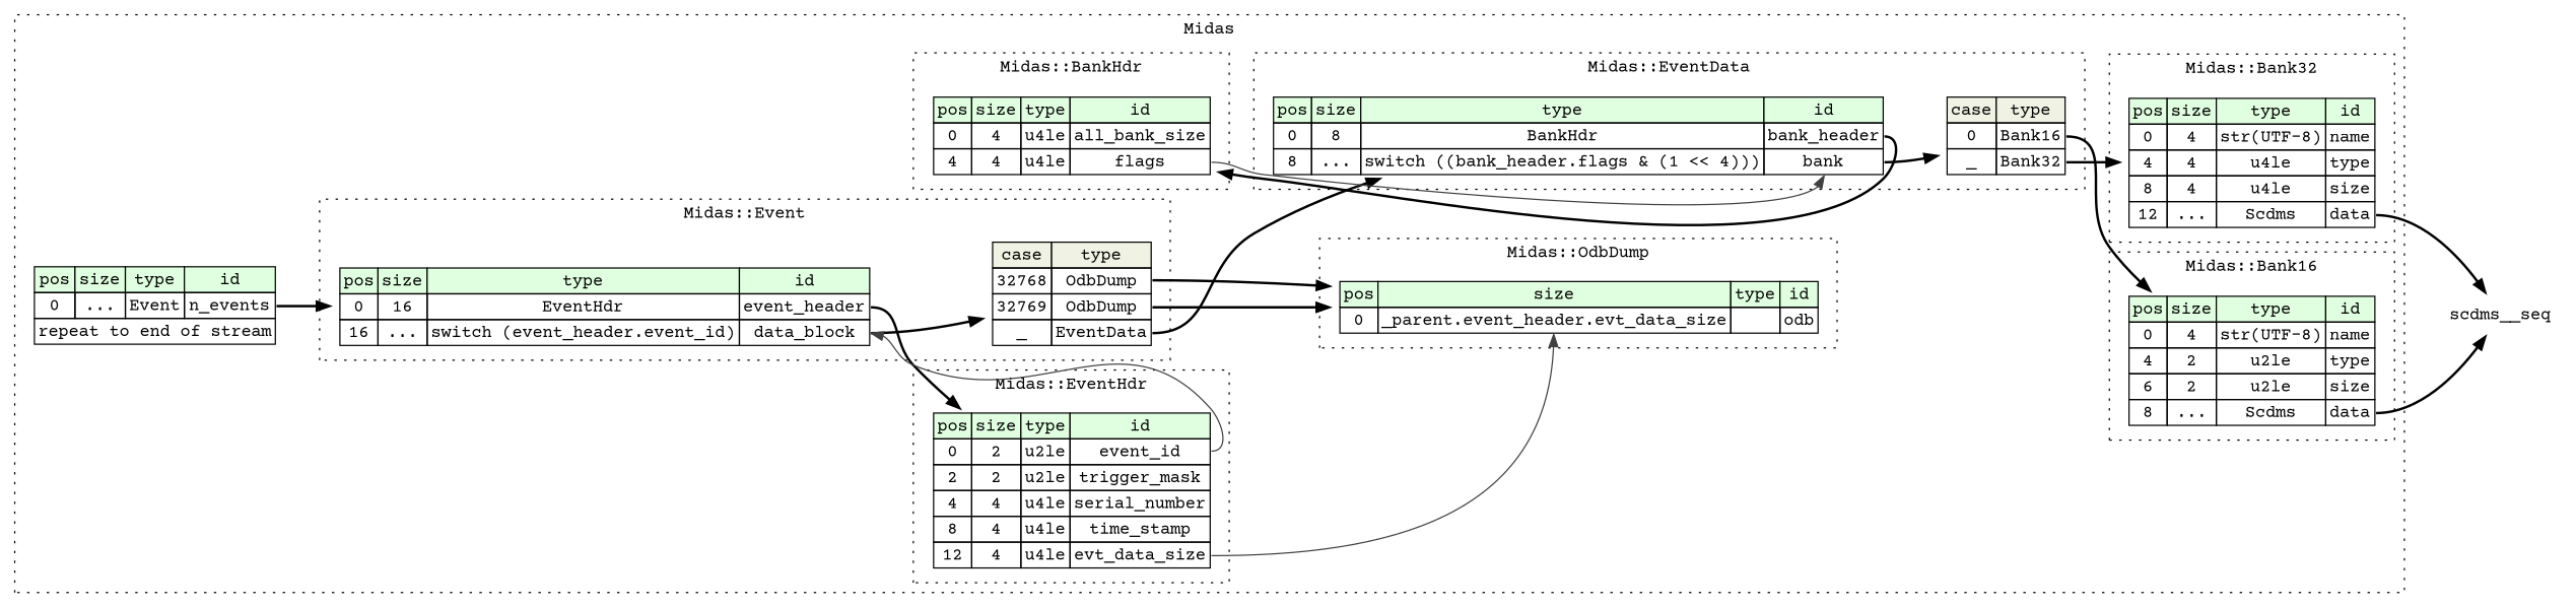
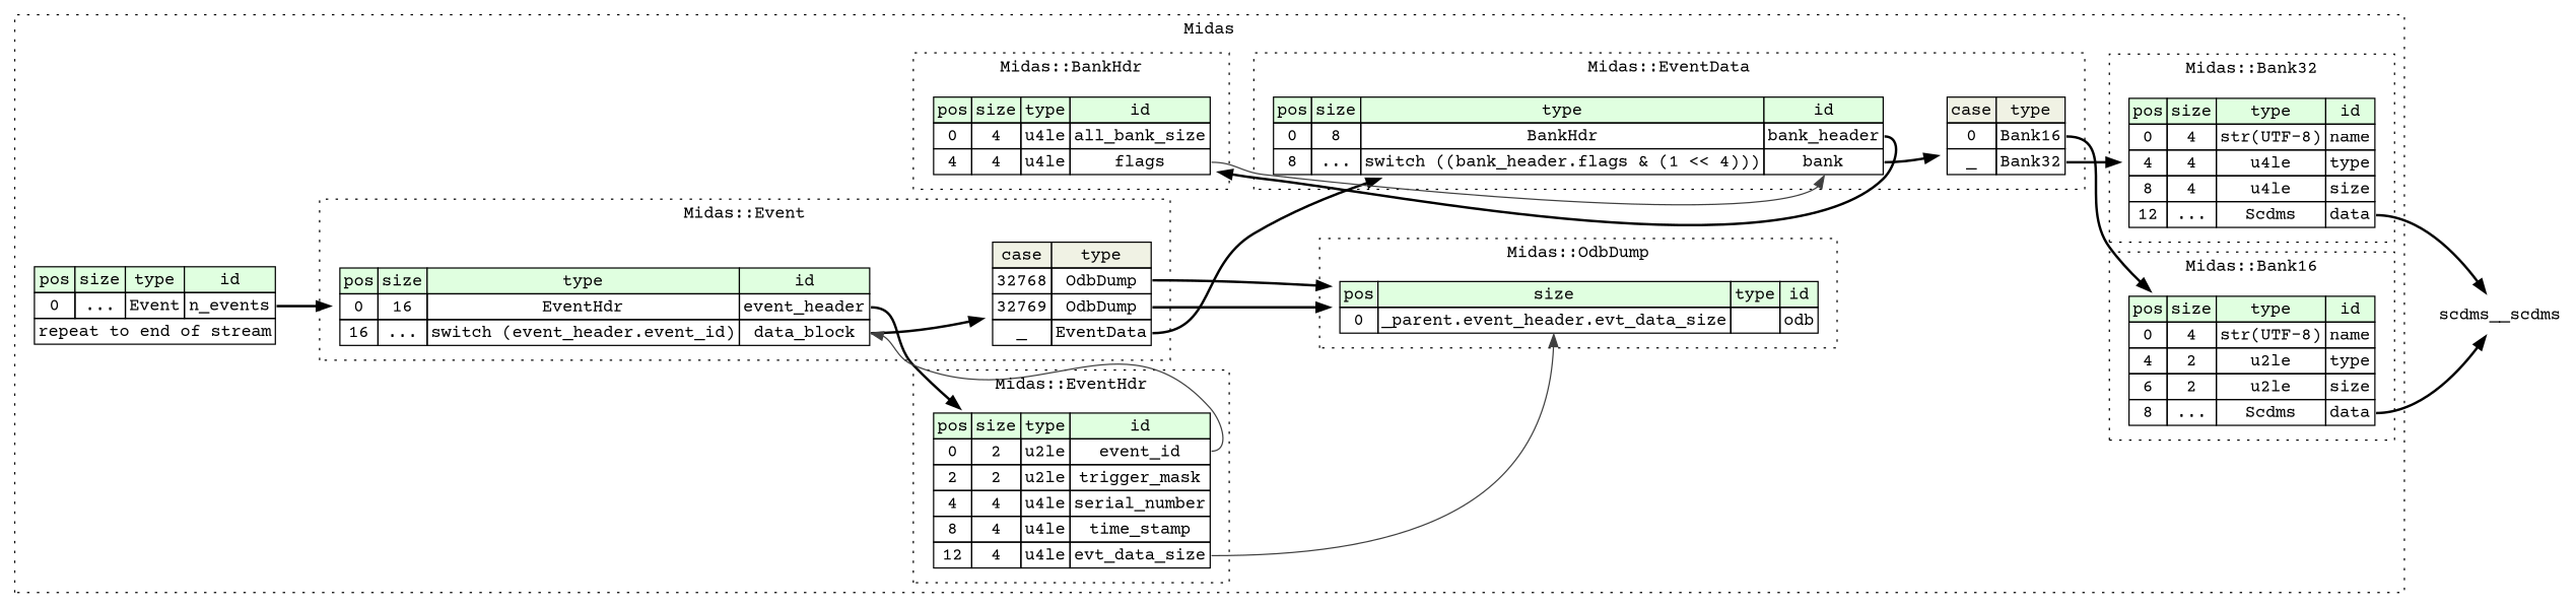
  digraph {
    rankdir=LR
    fontname="Courier Prime"
    node [shape=plaintext fontname="Courier Prime"]
    edge [style=bold tailport=case0 fontname="Courier Prime"]
    n1 [label=<<TABLE BORDER="0" CELLBORDER="1" CELLSPACING="0"> 				<TR><TD BGCOLOR="#E0FFE0">pos</TD><TD BGCOLOR="#E0FFE0">size</TD><TD BGCOLOR="#E0FFE0">type</TD><TD BGCOLOR="#E0FFE0">id</TD></TR> 				<TR><TD PORT="bank_header_pos">0</TD><TD PORT="bank_header_size">8</TD><TD>BankHdr</TD><TD PORT="bank_header_type">bank_header</TD></TR> 				<TR><TD PORT="bank_pos">8</TD><TD PORT="bank_size">...</TD><TD>switch ((bank_header.flags &amp; (1 &lt;&lt; 4)))</TD><TD PORT="bank_type">bank</TD></TR> 			</TABLE>>]
    n2 [label=<<TABLE BORDER="0" CELLBORDER="1" CELLSPACING="0"> 	<TR><TD BGCOLOR="#F0F2E4">case</TD><TD BGCOLOR="#F0F2E4">type</TD></TR> 	<TR><TD>0</TD><TD PORT="case0">Bank16</TD></TR> 	<TR><TD>_</TD><TD PORT="case1">Bank32</TD></TR> </TABLE>>]
    n3 [label=<<TABLE BORDER="0" CELLBORDER="1" CELLSPACING="0"> 				<TR><TD BGCOLOR="#E0FFE0">pos</TD><TD BGCOLOR="#E0FFE0">size</TD><TD BGCOLOR="#E0FFE0">type</TD><TD BGCOLOR="#E0FFE0">id</TD></TR> 				<TR><TD PORT="event_header_pos">0</TD><TD PORT="event_header_size">16</TD><TD>EventHdr</TD><TD PORT="event_header_type">event_header</TD></TR> 				<TR><TD PORT="data_block_pos">16</TD><TD PORT="data_block_size">...</TD><TD>switch (event_header.event_id)</TD><TD PORT="data_block_type">data_block</TD></TR> 			</TABLE>>]
    n4 [label=<<TABLE BORDER="0" CELLBORDER="1" CELLSPACING="0"> 	<TR><TD BGCOLOR="#F0F2E4">case</TD><TD BGCOLOR="#F0F2E4">type</TD></TR> 	<TR><TD>32768</TD><TD PORT="case0">OdbDump</TD></TR> 	<TR><TD>32769</TD><TD PORT="case1">OdbDump</TD></TR> 	<TR><TD>_</TD><TD PORT="case2">EventData</TD></TR> </TABLE>>]
    n5 [label=<<TABLE BORDER="0" CELLBORDER="1" CELLSPACING="0"> 				<TR><TD BGCOLOR="#E0FFE0">pos</TD><TD BGCOLOR="#E0FFE0">size</TD><TD BGCOLOR="#E0FFE0">type</TD><TD BGCOLOR="#E0FFE0">id</TD></TR> 				<TR><TD PORT="odb_pos">0</TD><TD PORT="odb_size">_parent.event_header.evt_data_size</TD><TD></TD><TD PORT="odb_type">odb</TD></TR> 			</TABLE>>]
    n6 [label=<<TABLE BORDER="0" CELLBORDER="1" CELLSPACING="0"> 				<TR><TD BGCOLOR="#E0FFE0">pos</TD><TD BGCOLOR="#E0FFE0">size</TD><TD BGCOLOR="#E0FFE0">type</TD><TD BGCOLOR="#E0FFE0">id</TD></TR> 				<TR><TD PORT="name_pos">0</TD><TD PORT="name_size">4</TD><TD>str(UTF-8)</TD><TD PORT="name_type">name</TD></TR> 				<TR><TD PORT="type_pos">4</TD><TD PORT="type_size">2</TD><TD>u2le</TD><TD PORT="type_type">type</TD></TR> 				<TR><TD PORT="size_pos">6</TD><TD PORT="size_size">2</TD><TD>u2le</TD><TD PORT="size_type">size</TD></TR> 				<TR><TD PORT="data_pos">8</TD><TD PORT="data_size">...</TD><TD>Scdms</TD><TD PORT="data_type">data</TD></TR> 			</TABLE>>]
    n7 [label=<<TABLE BORDER="0" CELLBORDER="1" CELLSPACING="0"> 				<TR><TD BGCOLOR="#E0FFE0">pos</TD><TD BGCOLOR="#E0FFE0">size</TD><TD BGCOLOR="#E0FFE0">type</TD><TD BGCOLOR="#E0FFE0">id</TD></TR> 				<TR><TD PORT="all_bank_size_pos">0</TD><TD PORT="all_bank_size_size">4</TD><TD>u4le</TD><TD PORT="all_bank_size_type">all_bank_size</TD></TR> 				<TR><TD PORT="flags_pos">4</TD><TD PORT="flags_size">4</TD><TD>u4le</TD><TD PORT="flags_type">flags</TD></TR> 			</TABLE>>]
    n8 [label=<<TABLE BORDER="0" CELLBORDER="1" CELLSPACING="0"> 				<TR><TD BGCOLOR="#E0FFE0">pos</TD><TD BGCOLOR="#E0FFE0">size</TD><TD BGCOLOR="#E0FFE0">type</TD><TD BGCOLOR="#E0FFE0">id</TD></TR> 				<TR><TD PORT="event_id_pos">0</TD><TD PORT="event_id_size">2</TD><TD>u2le</TD><TD PORT="event_id_type">event_id</TD></TR> 				<TR><TD PORT="trigger_mask_pos">2</TD><TD PORT="trigger_mask_size">2</TD><TD>u2le</TD><TD PORT="trigger_mask_type">trigger_mask</TD></TR> 				<TR><TD PORT="serial_number_pos">4</TD><TD PORT="serial_number_size">4</TD><TD>u4le</TD><TD PORT="serial_number_type">serial_number</TD></TR> 				<TR><TD PORT="time_stamp_pos">8</TD><TD PORT="time_stamp_size">4</TD><TD>u4le</TD><TD PORT="time_stamp_type">time_stamp</TD></TR> 				<TR><TD PORT="evt_data_size_pos">12</TD><TD PORT="evt_data_size_size">4</TD><TD>u4le</TD><TD PORT="evt_data_size_type">evt_data_size</TD></TR> 			</TABLE>>]
    n9 [label=<<TABLE BORDER="0" CELLBORDER="1" CELLSPACING="0"> 				<TR><TD BGCOLOR="#E0FFE0">pos</TD><TD BGCOLOR="#E0FFE0">size</TD><TD BGCOLOR="#E0FFE0">type</TD><TD BGCOLOR="#E0FFE0">id</TD></TR> 				<TR><TD PORT="name_pos">0</TD><TD PORT="name_size">4</TD><TD>str(UTF-8)</TD><TD PORT="name_type">name</TD></TR> 				<TR><TD PORT="type_pos">4</TD><TD PORT="type_size">4</TD><TD>u4le</TD><TD PORT="type_type">type</TD></TR> 				<TR><TD PORT="size_pos">8</TD><TD PORT="size_size">4</TD><TD>u4le</TD><TD PORT="size_type">size</TD></TR> 				<TR><TD PORT="data_pos">12</TD><TD PORT="data_size">...</TD><TD>Scdms</TD><TD PORT="data_type">data</TD></TR> 			</TABLE>>]
    n10 [label=<<TABLE BORDER="0" CELLBORDER="1" CELLSPACING="0"> 			<TR><TD BGCOLOR="#E0FFE0">pos</TD><TD BGCOLOR="#E0FFE0">size</TD><TD BGCOLOR="#E0FFE0">type</TD><TD BGCOLOR="#E0FFE0">id</TD></TR> 			<TR><TD PORT="n_events_pos">0</TD><TD PORT="n_events_size">...</TD><TD>Event</TD><TD PORT="n_events_type">n_events</TD></TR> 			<TR><TD COLSPAN="4" PORT="n_events__repeat">repeat to end of stream</TD></TR> 		</TABLE>>]
-   scdms__seq
+   scdms__seq [label=scdms__scdms]
    subgraph cluster_1 {
      label=Midas
      style=dotted
      n10
      subgraph cluster_2 {
        label="Midas::EventData"
        style=dotted
        n1
        n2
      }
      subgraph cluster_3 {
        label="Midas::Event"
        style=dotted
        n3
        n4
      }
      subgraph cluster_4 {
        label="Midas::OdbDump"
        style=dotted
        n5
      }
      subgraph cluster_5 {
        label="Midas::Bank16"
        style=dotted
        n6
      }
      subgraph cluster_6 {
        label="Midas::BankHdr"
        style=dotted
        n7
      }
      subgraph cluster_7 {
        label="Midas::EventHdr"
        style=dotted
        n8
      }
      subgraph cluster_8 {
        label="Midas::Bank32"
        style=dotted
        n9
      }
    }
    n1 -> n2 [tailport=bank_type]
    n1 -> n7 [tailport=bank_header_type]
    n2 -> n6
    n2 -> n9 [tailport=case1]
    n3 -> n4 [tailport=data_block_type]
    n3 -> n8 [tailport=event_header_type]
    n4 -> n1 [tailport=case2]
    n4 -> n5
    n4 -> n5 [tailport=case1]
    n6 -> scdms__seq [tailport=data_type]
    n7 -> n1 [color="#404040" headport=bank_type tailport=flags_type style=""]
    n8 -> n3 [color="#404040" headport=data_block_type tailport=event_id_type style=""]
    n8 -> n5 [color="#404040" headport=odb_size tailport=evt_data_size_type style=""]
    n9 -> scdms__seq [tailport=data_type]
    n10 -> n3 [tailport=n_events_type]
  }
